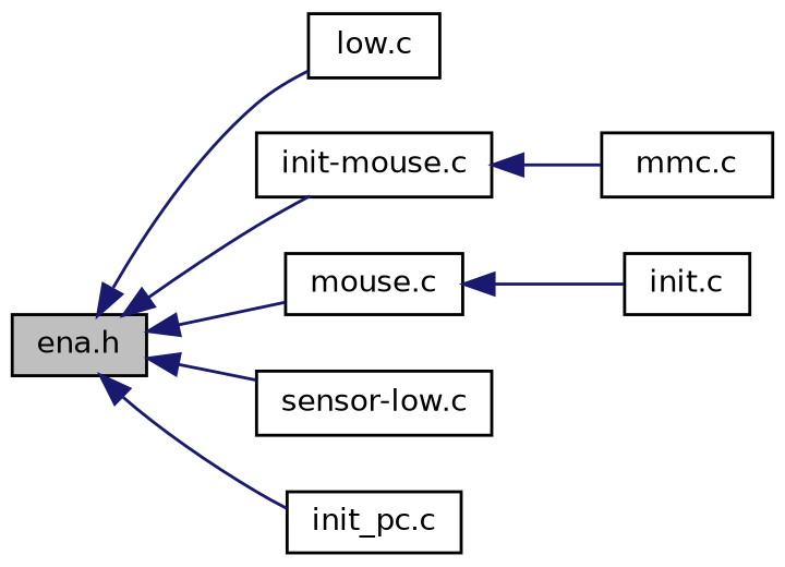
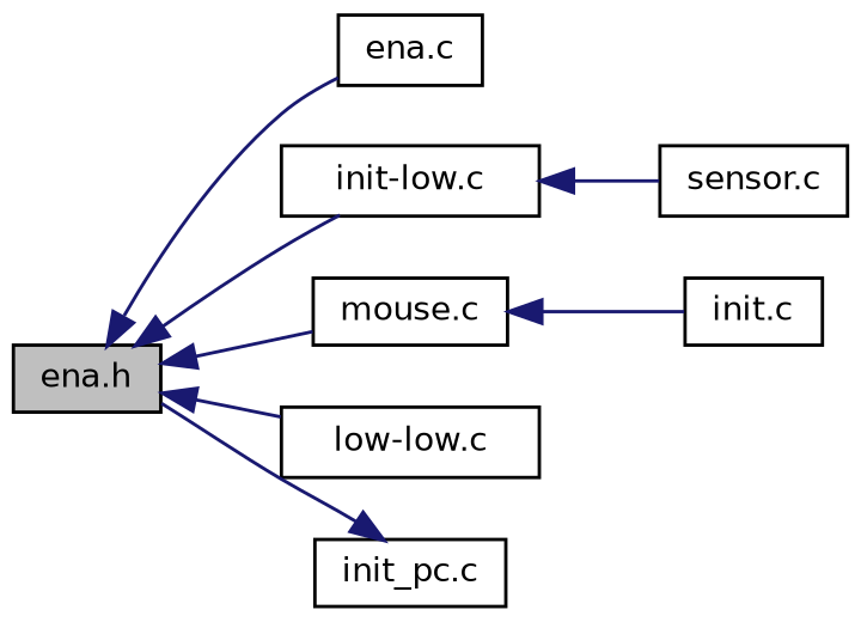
  digraph {
    rankdir=LR
    node [color=black fillcolor=white fontname=Helvetica fontsize=10 shape=record style=filled]
    edge [color=midnightblue dir=back fontname=Helvetica fontsize=10 labelfontname=Helvetica labelfontsize=10 style=solid]
    n1 [fillcolor=grey75 fontcolor=black height=0.2 label="ena.h" width=0.4]
-   n2 [height=0.2 label="low.c" width=0.4]
-   n3 [height=0.2 label="init-mouse.c" width=0.4]
+   n2 [height=0.2 label="ena.c" width=0.4]
+   n3 [height=0.2 label="init-low.c" width=0.4]
    n4 [height=0.2 label="mouse.c" width=0.4]
-   n5 [height=0.2 label="sensor-low.c" width=0.4]
+   n5 [height=0.2 label="low-low.c" width=0.4]
    n6 [height=0.2 label="init_pc.c" width=0.4]
    n7 [height=0.2 label="init.c" width=0.4]
-   n8 [height=0.2 label="mmc.c" width=0.4]
+   n8 [height=0.2 label="sensor.c" width=0.4]
    n1 -> n2
    n1 -> n3
    n1 -> n4
    n1 -> n5
-   n1 -> n6
+   n6 -> n1
    n3 -> n8
    n4 -> n7
  }
